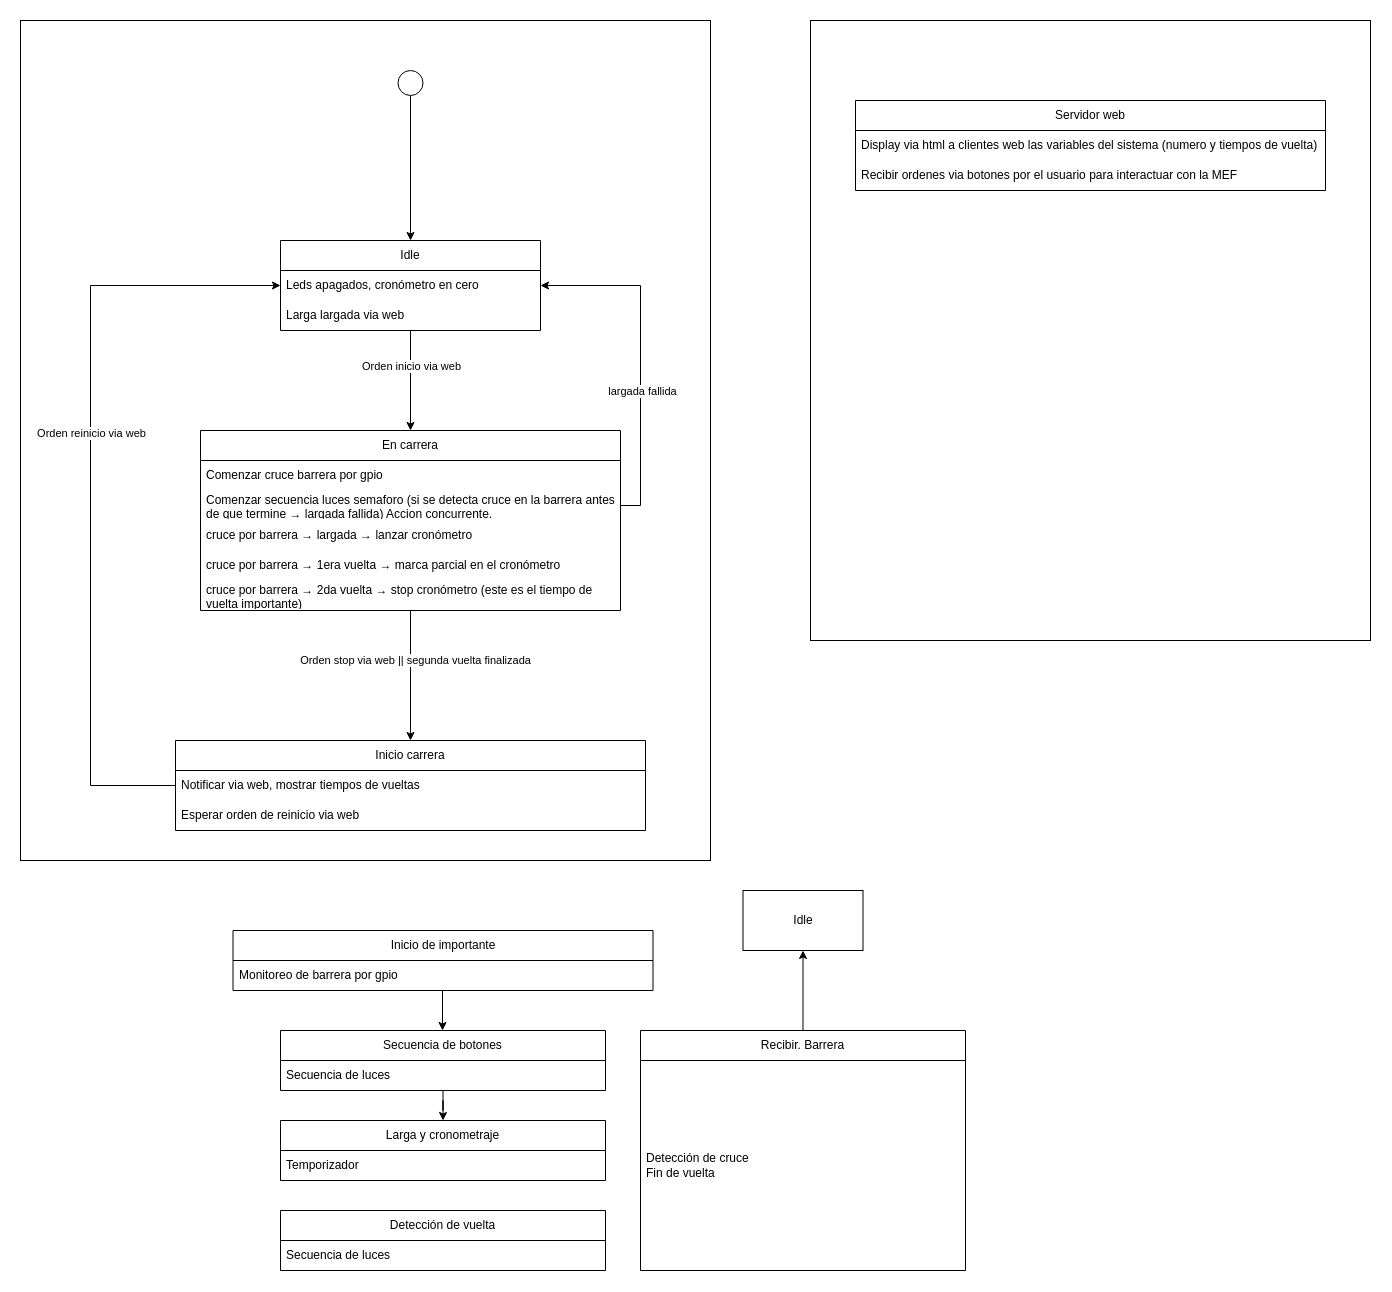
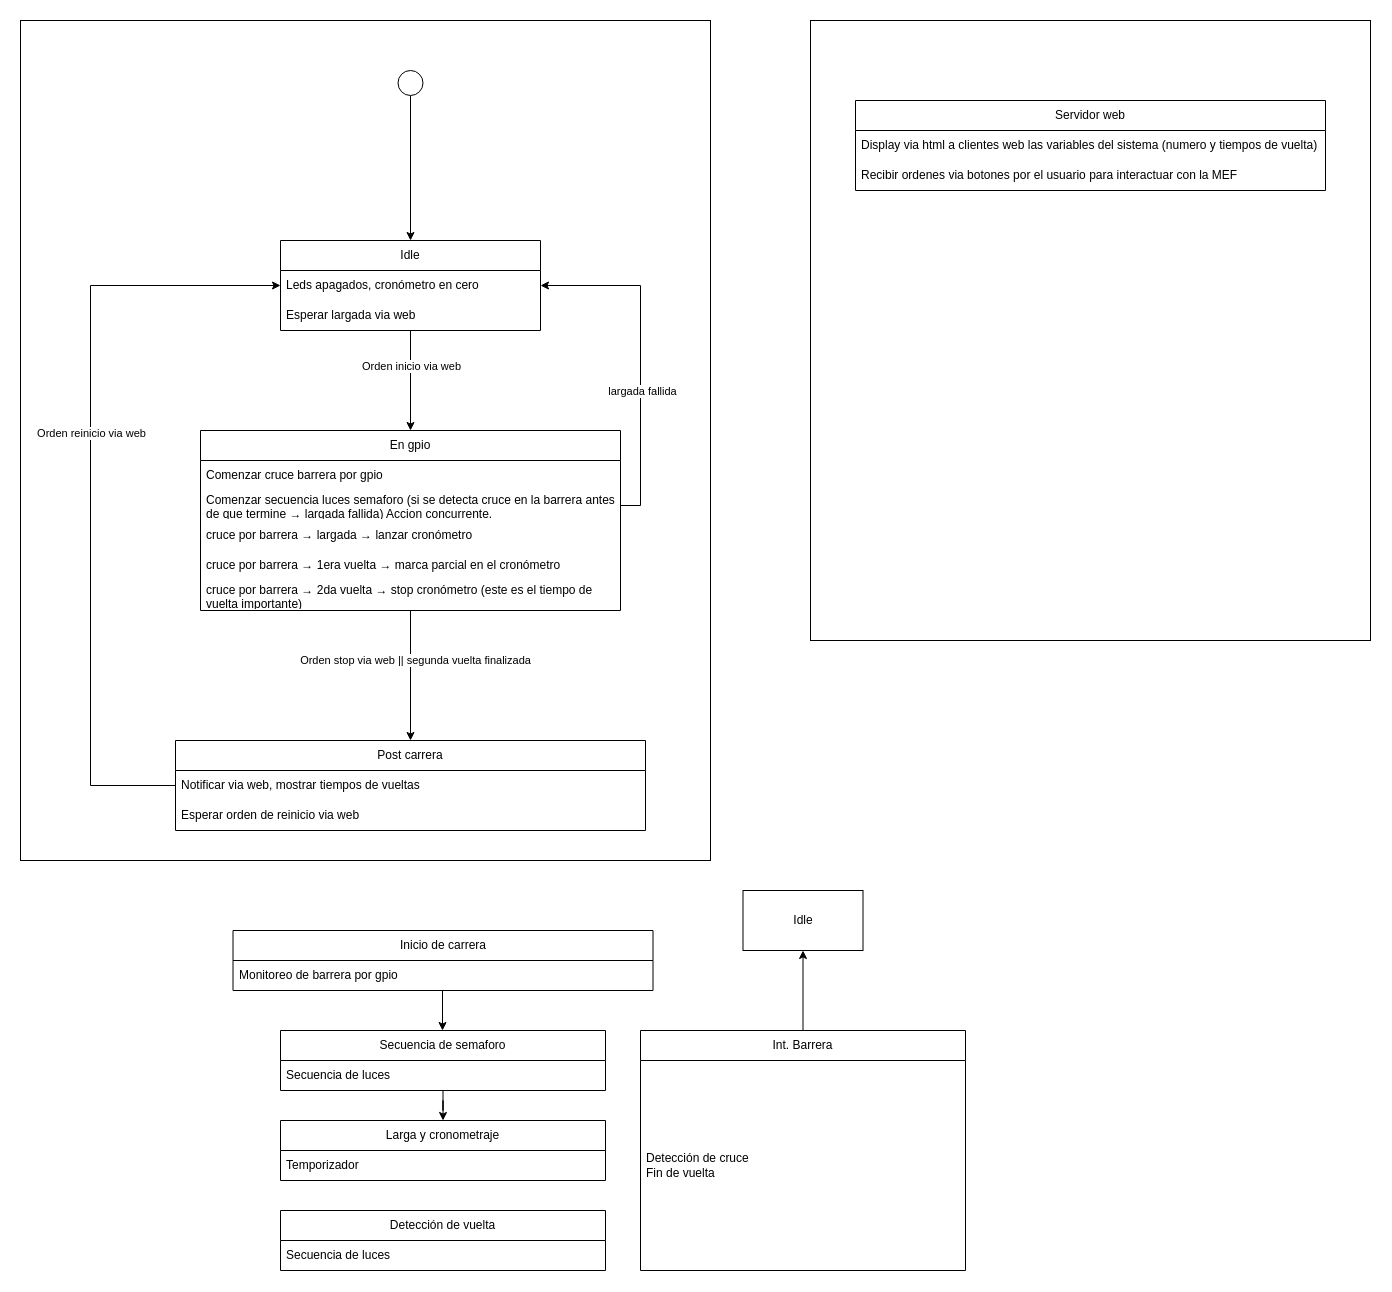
  <mxCell id="0" />
  <mxCell id="1" parent="0" />
  <mxCell id="2" value="" style="rounded=0;whiteSpace=wrap;html=1;" vertex="1" parent="1"><mxGeometry x="810" y="20" width="560" height="620" as="geometry" /></mxCell>
  <mxCell id="3" value="" style="rounded=0;whiteSpace=wrap;html=1;" vertex="1" parent="1"><mxGeometry x="20" y="20" width="690" height="840" as="geometry" /></mxCell>
  <mxCell id="4" style="edgeStyle=orthogonalEdgeStyle;rounded=0;orthogonalLoop=1;jettySize=auto;html=1;entryX=0.5;entryY=0;entryDx=0;entryDy=0;" parent="1" source="6" target="11" edge="1"><mxGeometry relative="1" as="geometry" /></mxCell>
  <mxCell id="5" value="Orden i&lt;span style=&quot;background-color: light-dark(#ffffff, var(--ge-dark-color, #121212)); color: light-dark(rgb(0, 0, 0), rgb(255, 255, 255));&quot;&gt;nicio via web&lt;/span&gt;" style="edgeLabel;html=1;align=center;verticalAlign=middle;resizable=0;points=[];" parent="4" vertex="1" connectable="0"><mxGeometry x="-0.295" relative="1" as="geometry"><mxPoint as="offset" /></mxGeometry></mxCell>
  <mxCell id="6" value="Idle" style="swimlane;fontStyle=0;childLayout=stackLayout;horizontal=1;startSize=30;horizontalStack=0;resizeParent=1;resizeParentMax=0;resizeLast=0;collapsible=1;marginBottom=0;whiteSpace=wrap;html=1;" parent="1" vertex="1"><mxGeometry x="280" y="240" width="260" height="90" as="geometry" /></mxCell>
  <mxCell id="7" value="Leds apagados, cronómetro en cero" style="text;strokeColor=none;fillColor=none;align=left;verticalAlign=middle;spacingLeft=4;spacingRight=4;overflow=hidden;points=[[0,0.5],[1,0.5]];portConstraint=eastwest;rotatable=0;whiteSpace=wrap;html=1;" parent="6" vertex="1"><mxGeometry y="30" width="260" height="30" as="geometry" /></mxCell>
- <mxCell id="8" value="Larga largada via web" style="text;strokeColor=none;fillColor=none;align=left;verticalAlign=middle;spacingLeft=4;spacingRight=4;overflow=hidden;points=[[0,0.5],[1,0.5]];portConstraint=eastwest;rotatable=0;whiteSpace=wrap;html=1;" parent="6" vertex="1"><mxGeometry y="60" width="260" height="30" as="geometry" /></mxCell>
+ <mxCell id="8" value="Esperar largada via web" style="text;strokeColor=none;fillColor=none;align=left;verticalAlign=middle;spacingLeft=4;spacingRight=4;overflow=hidden;points=[[0,0.5],[1,0.5]];portConstraint=eastwest;rotatable=0;whiteSpace=wrap;html=1;" parent="6" vertex="1"><mxGeometry y="60" width="260" height="30" as="geometry" /></mxCell>
  <mxCell id="9" style="edgeStyle=orthogonalEdgeStyle;rounded=0;orthogonalLoop=1;jettySize=auto;html=1;entryX=0.5;entryY=0;entryDx=0;entryDy=0;" parent="1" source="11" target="17" edge="1"><mxGeometry relative="1" as="geometry" /></mxCell>
  <mxCell id="10" value="Orden stop via web || segunda vuelta finalizada" style="edgeLabel;html=1;align=center;verticalAlign=middle;resizable=0;points=[];" parent="9" vertex="1" connectable="0"><mxGeometry x="-0.248" y="4" relative="1" as="geometry"><mxPoint as="offset" /></mxGeometry></mxCell>
- <mxCell id="11" value="En carrera" style="swimlane;fontStyle=0;childLayout=stackLayout;horizontal=1;startSize=30;horizontalStack=0;resizeParent=1;resizeParentMax=0;resizeLast=0;collapsible=1;marginBottom=0;whiteSpace=wrap;html=1;" parent="1" vertex="1"><mxGeometry x="200" y="430" width="420" height="180" as="geometry" /></mxCell>
+ <mxCell id="11" value="En gpio" style="swimlane;fontStyle=0;childLayout=stackLayout;horizontal=1;startSize=30;horizontalStack=0;resizeParent=1;resizeParentMax=0;resizeLast=0;collapsible=1;marginBottom=0;whiteSpace=wrap;html=1;" parent="1" vertex="1"><mxGeometry x="200" y="430" width="420" height="180" as="geometry" /></mxCell>
  <mxCell id="12" value="Comenzar cruce barrera por gpio" style="text;strokeColor=none;fillColor=none;align=left;verticalAlign=middle;spacingLeft=4;spacingRight=4;overflow=hidden;points=[[0,0.5],[1,0.5]];portConstraint=eastwest;rotatable=0;whiteSpace=wrap;html=1;" parent="11" vertex="1"><mxGeometry y="30" width="420" height="30" as="geometry" /></mxCell>
  <mxCell id="13" value="Comenzar secuencia&amp;nbsp;&lt;span style=&quot;background-color: transparent; color: light-dark(rgb(0, 0, 0), rgb(255, 255, 255));&quot;&gt;luces semaforo (si se detecta cruce en la barrera antes de que termine → largada fallida) Accion concurrente.&lt;/span&gt;" style="text;strokeColor=none;fillColor=none;align=left;verticalAlign=middle;spacingLeft=4;spacingRight=4;overflow=hidden;points=[[0,0.5],[1,0.5]];portConstraint=eastwest;rotatable=0;whiteSpace=wrap;html=1;" parent="11" vertex="1"><mxGeometry y="60" width="420" height="30" as="geometry" /></mxCell>
  <mxCell id="14" value="cruce por barrera → largada → lanzar cronómetro" style="text;strokeColor=none;fillColor=none;align=left;verticalAlign=middle;spacingLeft=4;spacingRight=4;overflow=hidden;points=[[0,0.5],[1,0.5]];portConstraint=eastwest;rotatable=0;whiteSpace=wrap;html=1;" parent="11" vertex="1"><mxGeometry y="90" width="420" height="30" as="geometry" /></mxCell>
  <mxCell id="15" value="cruce por barrera → 1era vuelta → marca parcial en el cronómetro" style="text;strokeColor=none;fillColor=none;align=left;verticalAlign=middle;spacingLeft=4;spacingRight=4;overflow=hidden;points=[[0,0.5],[1,0.5]];portConstraint=eastwest;rotatable=0;whiteSpace=wrap;html=1;" parent="11" vertex="1"><mxGeometry y="120" width="420" height="30" as="geometry" /></mxCell>
  <mxCell id="16" value="cruce por barrera → 2da vuelta → stop cronómetro (este es el tiempo de vuelta importante)" style="text;strokeColor=none;fillColor=none;align=left;verticalAlign=middle;spacingLeft=4;spacingRight=4;overflow=hidden;points=[[0,0.5],[1,0.5]];portConstraint=eastwest;rotatable=0;whiteSpace=wrap;html=1;" parent="11" vertex="1"><mxGeometry y="150" width="420" height="30" as="geometry" /></mxCell>
- <mxCell id="17" value="Inicio carrera" style="swimlane;fontStyle=0;childLayout=stackLayout;horizontal=1;startSize=30;horizontalStack=0;resizeParent=1;resizeParentMax=0;resizeLast=0;collapsible=1;marginBottom=0;whiteSpace=wrap;html=1;" parent="1" vertex="1"><mxGeometry x="175" y="740" width="470" height="90" as="geometry" /></mxCell>
+ <mxCell id="17" value="Post carrera" style="swimlane;fontStyle=0;childLayout=stackLayout;horizontal=1;startSize=30;horizontalStack=0;resizeParent=1;resizeParentMax=0;resizeLast=0;collapsible=1;marginBottom=0;whiteSpace=wrap;html=1;" parent="1" vertex="1"><mxGeometry x="175" y="740" width="470" height="90" as="geometry" /></mxCell>
  <mxCell id="18" value="Notificar via web, mostrar tiempos de vueltas&amp;nbsp;" style="text;strokeColor=none;fillColor=none;align=left;verticalAlign=middle;spacingLeft=4;spacingRight=4;overflow=hidden;points=[[0,0.5],[1,0.5]];portConstraint=eastwest;rotatable=0;whiteSpace=wrap;html=1;" parent="17" vertex="1"><mxGeometry y="30" width="470" height="30" as="geometry" /></mxCell>
  <mxCell id="19" value="Esperar orden de reinicio via web" style="text;strokeColor=none;fillColor=none;align=left;verticalAlign=middle;spacingLeft=4;spacingRight=4;overflow=hidden;points=[[0,0.5],[1,0.5]];portConstraint=eastwest;rotatable=0;whiteSpace=wrap;html=1;" parent="17" vertex="1"><mxGeometry y="60" width="470" height="30" as="geometry" /></mxCell>
  <mxCell id="20" style="edgeStyle=orthogonalEdgeStyle;rounded=0;orthogonalLoop=1;jettySize=auto;html=1;exitX=0;exitY=0.5;exitDx=0;exitDy=0;entryX=0;entryY=0.5;entryDx=0;entryDy=0;" parent="1" source="17" target="7" edge="1"><mxGeometry relative="1" as="geometry"><mxPoint x="340" y="785" as="sourcePoint" /><Array as="points"><mxPoint x="90" y="785" /><mxPoint x="90" y="285" /></Array></mxGeometry></mxCell>
  <mxCell id="21" value="Orden reinicio via web" style="edgeLabel;html=1;align=center;verticalAlign=middle;resizable=0;points=[];" parent="20" vertex="1" connectable="0"><mxGeometry x="0.131" relative="1" as="geometry"><mxPoint as="offset" /></mxGeometry></mxCell>
  <mxCell id="22" style="edgeStyle=orthogonalEdgeStyle;rounded=0;orthogonalLoop=1;jettySize=auto;html=1;exitX=1;exitY=0.5;exitDx=0;exitDy=0;entryX=1;entryY=0.5;entryDx=0;entryDy=0;" parent="1" source="13" target="7" edge="1"><mxGeometry relative="1" as="geometry" /></mxCell>
  <mxCell id="23" value="largada fallida" style="edgeLabel;html=1;align=center;verticalAlign=middle;resizable=0;points=[];" parent="22" vertex="1" connectable="0"><mxGeometry x="-0.404" y="-1" relative="1" as="geometry"><mxPoint y="-34" as="offset" /></mxGeometry></mxCell>
  <mxCell id="24" value="Servidor web" style="swimlane;fontStyle=0;childLayout=stackLayout;horizontal=1;startSize=30;horizontalStack=0;resizeParent=1;resizeParentMax=0;resizeLast=0;collapsible=1;marginBottom=0;whiteSpace=wrap;html=1;" parent="1" vertex="1"><mxGeometry x="855" y="100" width="470" height="90" as="geometry" /></mxCell>
  <mxCell id="25" value="Display via html a clientes web las variables del sistema (numero y tiempos de vuelta)" style="text;strokeColor=none;fillColor=none;align=left;verticalAlign=middle;spacingLeft=4;spacingRight=4;overflow=hidden;points=[[0,0.5],[1,0.5]];portConstraint=eastwest;rotatable=0;whiteSpace=wrap;html=1;" parent="24" vertex="1"><mxGeometry y="30" width="470" height="30" as="geometry" /></mxCell>
  <mxCell id="26" value="Recibir ordenes via botones por el usuario para interactuar con la MEF" style="text;strokeColor=none;fillColor=none;align=left;verticalAlign=middle;spacingLeft=4;spacingRight=4;overflow=hidden;points=[[0,0.5],[1,0.5]];portConstraint=eastwest;rotatable=0;whiteSpace=wrap;html=1;" parent="24" vertex="1"><mxGeometry y="60" width="470" height="30" as="geometry" /></mxCell>
  <mxCell id="27" style="edgeStyle=orthogonalEdgeStyle;rounded=0;orthogonalLoop=1;jettySize=auto;html=1;entryX=0.5;entryY=0;entryDx=0;entryDy=0;" parent="1" source="28" target="6" edge="1"><mxGeometry relative="1" as="geometry" /></mxCell>
  <mxCell id="28" value="" style="ellipse;whiteSpace=wrap;html=1;aspect=fixed;" parent="1" vertex="1"><mxGeometry x="397.5" y="70" width="25" height="25" as="geometry" /></mxCell>
- <mxCell id="29" value="Inicio de importante" style="swimlane;fontStyle=0;childLayout=stackLayout;horizontal=1;startSize=30;horizontalStack=0;resizeParent=1;resizeParentMax=0;resizeLast=0;collapsible=1;marginBottom=0;whiteSpace=wrap;html=1;" vertex="1" parent="1"><mxGeometry x="232.5" y="930" width="420" height="60" as="geometry" /></mxCell>
+ <mxCell id="29" value="Inicio de carrera" style="swimlane;fontStyle=0;childLayout=stackLayout;horizontal=1;startSize=30;horizontalStack=0;resizeParent=1;resizeParentMax=0;resizeLast=0;collapsible=1;marginBottom=0;whiteSpace=wrap;html=1;" vertex="1" parent="1"><mxGeometry x="232.5" y="930" width="420" height="60" as="geometry" /></mxCell>
  <mxCell id="30" value="Monitoreo de barrera por gpio&amp;nbsp;" style="text;strokeColor=none;fillColor=none;align=left;verticalAlign=middle;spacingLeft=4;spacingRight=4;overflow=hidden;points=[[0,0.5],[1,0.5]];portConstraint=eastwest;rotatable=0;whiteSpace=wrap;html=1;" vertex="1" parent="29"><mxGeometry y="30" width="420" height="30" as="geometry" /></mxCell>
  <mxCell id="31" style="edgeStyle=orthogonalEdgeStyle;rounded=0;orthogonalLoop=1;jettySize=auto;html=1;entryX=0.5;entryY=0;entryDx=0;entryDy=0;" edge="1" parent="1" source="32" target="37"><mxGeometry relative="1" as="geometry" /></mxCell>
- <mxCell id="32" value="Secuencia de botones" style="swimlane;fontStyle=0;childLayout=stackLayout;horizontal=1;startSize=30;horizontalStack=0;resizeParent=1;resizeParentMax=0;resizeLast=0;collapsible=1;marginBottom=0;whiteSpace=wrap;html=1;" vertex="1" parent="1"><mxGeometry x="280" y="1030" width="325" height="60" as="geometry" /></mxCell>
+ <mxCell id="32" value="Secuencia de semaforo" style="swimlane;fontStyle=0;childLayout=stackLayout;horizontal=1;startSize=30;horizontalStack=0;resizeParent=1;resizeParentMax=0;resizeLast=0;collapsible=1;marginBottom=0;whiteSpace=wrap;html=1;" vertex="1" parent="1"><mxGeometry x="280" y="1030" width="325" height="60" as="geometry" /></mxCell>
  <mxCell id="33" value="Secuencia de luces" style="text;strokeColor=none;fillColor=none;align=left;verticalAlign=middle;spacingLeft=4;spacingRight=4;overflow=hidden;points=[[0,0.5],[1,0.5]];portConstraint=eastwest;rotatable=0;whiteSpace=wrap;html=1;" vertex="1" parent="32"><mxGeometry y="30" width="325" height="30" as="geometry" /></mxCell>
  <mxCell id="34" value="" style="edgeStyle=orthogonalEdgeStyle;rounded=0;orthogonalLoop=1;jettySize=auto;html=1;" edge="1" parent="1" source="35" target="42"><mxGeometry relative="1" as="geometry" /></mxCell>
- <mxCell id="35" value="Recibir. Barrera" style="swimlane;fontStyle=0;childLayout=stackLayout;horizontal=1;startSize=30;horizontalStack=0;resizeParent=1;resizeParentMax=0;resizeLast=0;collapsible=1;marginBottom=0;whiteSpace=wrap;html=1;" vertex="1" parent="1"><mxGeometry x="640" y="1030" width="325" height="240" as="geometry" /></mxCell>
+ <mxCell id="35" value="Int. Barrera" style="swimlane;fontStyle=0;childLayout=stackLayout;horizontal=1;startSize=30;horizontalStack=0;resizeParent=1;resizeParentMax=0;resizeLast=0;collapsible=1;marginBottom=0;whiteSpace=wrap;html=1;" vertex="1" parent="1"><mxGeometry x="640" y="1030" width="325" height="240" as="geometry" /></mxCell>
  <mxCell id="36" value="Detección de cruce&lt;div&gt;Fin de vuelta&lt;/div&gt;" style="text;strokeColor=none;fillColor=none;align=left;verticalAlign=middle;spacingLeft=4;spacingRight=4;overflow=hidden;points=[[0,0.5],[1,0.5]];portConstraint=eastwest;rotatable=0;whiteSpace=wrap;html=1;" vertex="1" parent="35"><mxGeometry y="30" width="325" height="210" as="geometry" /></mxCell>
  <mxCell id="37" value="Larga y cronometraje" style="swimlane;fontStyle=0;childLayout=stackLayout;horizontal=1;startSize=30;horizontalStack=0;resizeParent=1;resizeParentMax=0;resizeLast=0;collapsible=1;marginBottom=0;whiteSpace=wrap;html=1;" vertex="1" parent="1"><mxGeometry x="280" y="1120" width="325" height="60" as="geometry" /></mxCell>
  <mxCell id="38" value="Temporizador" style="text;strokeColor=none;fillColor=none;align=left;verticalAlign=middle;spacingLeft=4;spacingRight=4;overflow=hidden;points=[[0,0.5],[1,0.5]];portConstraint=eastwest;rotatable=0;whiteSpace=wrap;html=1;" vertex="1" parent="37"><mxGeometry y="30" width="325" height="30" as="geometry" /></mxCell>
  <mxCell id="39" value="Detección de vuelta" style="swimlane;fontStyle=0;childLayout=stackLayout;horizontal=1;startSize=30;horizontalStack=0;resizeParent=1;resizeParentMax=0;resizeLast=0;collapsible=1;marginBottom=0;whiteSpace=wrap;html=1;" vertex="1" parent="1"><mxGeometry x="280" y="1210" width="325" height="60" as="geometry" /></mxCell>
  <mxCell id="40" value="Secuencia de luces" style="text;strokeColor=none;fillColor=none;align=left;verticalAlign=middle;spacingLeft=4;spacingRight=4;overflow=hidden;points=[[0,0.5],[1,0.5]];portConstraint=eastwest;rotatable=0;whiteSpace=wrap;html=1;" vertex="1" parent="39"><mxGeometry y="30" width="325" height="30" as="geometry" /></mxCell>
  <mxCell id="41" style="edgeStyle=orthogonalEdgeStyle;rounded=0;orthogonalLoop=1;jettySize=auto;html=1;" edge="1" parent="1" source="29"><mxGeometry relative="1" as="geometry"><mxPoint x="442" y="1030" as="targetPoint" /></mxGeometry></mxCell>
  <mxCell id="42" value="Idle" style="whiteSpace=wrap;html=1;fontStyle=0;startSize=30;horizontal=1;" vertex="1" parent="1"><mxGeometry x="742.5" y="890" width="120" height="60" as="geometry" /></mxCell>
